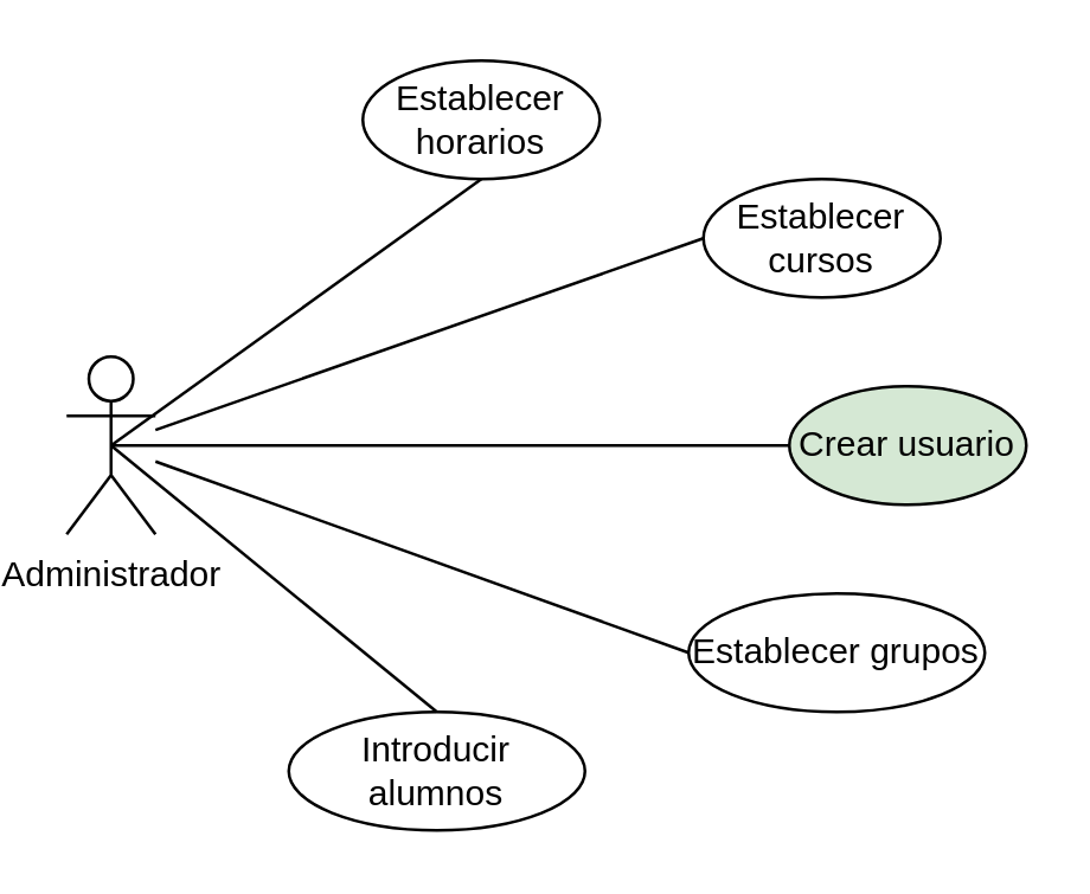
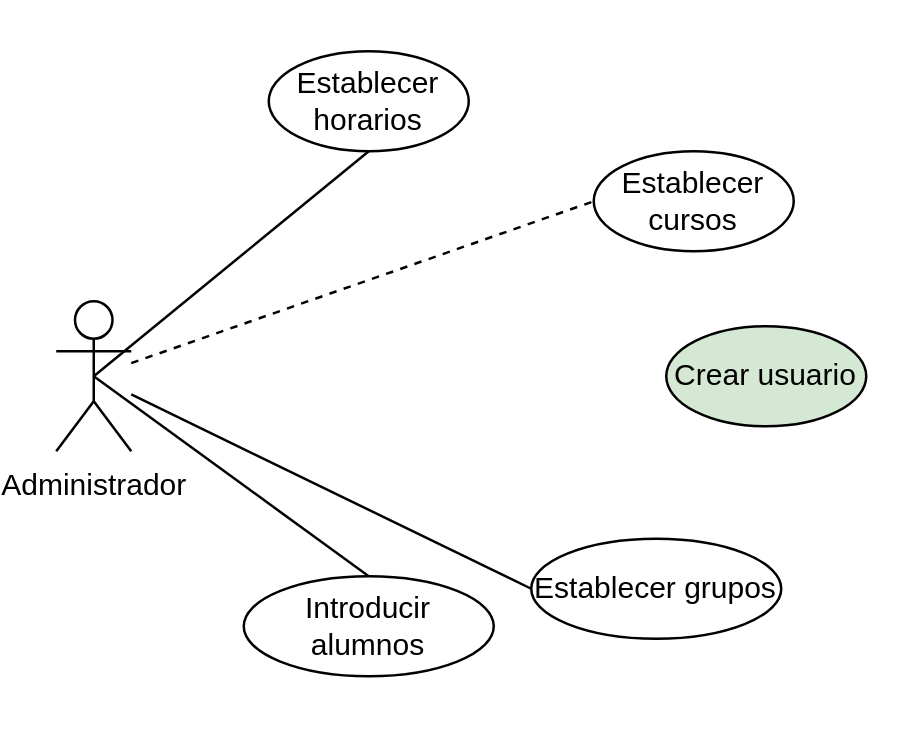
  <mxCell id="0" />
  <mxCell id="1" parent="0" />
  <mxCell id="2" value="Administrador" style="shape=umlActor;verticalLabelPosition=bottom;verticalAlign=top;html=1;outlineConnect=0;" parent="1" vertex="1"><mxGeometry x="20" y="120" width="30" height="60" as="geometry" /></mxCell>
- <mxCell id="3" value="Establecer grupos" style="ellipse;whiteSpace=wrap;html=1;" parent="1" vertex="1"><mxGeometry x="230" y="200" width="100" height="40" as="geometry" /></mxCell>
+ <mxCell id="3" value="Establecer grupos" style="ellipse;whiteSpace=wrap;html=1;" parent="1" vertex="1"><mxGeometry x="210" y="215" width="100" height="40" as="geometry" /></mxCell>
  <mxCell id="4" value="Crear usuario" style="ellipse;whiteSpace=wrap;html=1;fillColor=#d5e8d4;" parent="1" vertex="1"><mxGeometry x="264" y="130" width="80" height="40" as="geometry" /></mxCell>
- <mxCell id="5" value="Introducir alumnos" style="ellipse;whiteSpace=wrap;html=1;" parent="1" vertex="1"><mxGeometry x="95" y="240" width="100" height="40" as="geometry" /></mxCell>
- <mxCell id="6" value="Establecer horarios" style="ellipse;whiteSpace=wrap;html=1;" parent="1" vertex="1"><mxGeometry x="120" y="20" width="80" height="40" as="geometry" /></mxCell>
+ <mxCell id="5" value="Introducir alumnos" style="ellipse;whiteSpace=wrap;html=1;" parent="1" vertex="1"><mxGeometry x="95" y="230" width="100" height="40" as="geometry" /></mxCell>
+ <mxCell id="6" value="Establecer horarios" style="ellipse;whiteSpace=wrap;html=1;" parent="1" vertex="1"><mxGeometry x="105" y="20" width="80" height="40" as="geometry" /></mxCell>
  <mxCell id="7" value="Establecer cursos" style="ellipse;whiteSpace=wrap;html=1;" parent="1" vertex="1"><mxGeometry x="235" y="60" width="80" height="40" as="geometry" /></mxCell>
  <mxCell id="8" value="" style="endArrow=none;html=1;rounded=0;entryX=0.5;entryY=1;entryDx=0;entryDy=0;exitX=0.5;exitY=0.5;exitDx=0;exitDy=0;exitPerimeter=0;" edge="1" parent="1" source="2" target="6"><mxGeometry width="50" height="50" relative="1" as="geometry"><mxPoint x="40" y="190" as="sourcePoint" /><mxPoint x="90" y="140" as="targetPoint" /></mxGeometry></mxCell>
- <mxCell id="9" value="" style="endArrow=none;html=1;rounded=0;entryX=0;entryY=0.5;entryDx=0;entryDy=0;" edge="1" parent="1" source="2" target="7"><mxGeometry width="50" height="50" relative="1" as="geometry"><mxPoint x="45" y="160" as="sourcePoint" /><mxPoint x="155" y="70" as="targetPoint" /></mxGeometry></mxCell>
- <mxCell id="10" value="" style="endArrow=none;html=1;rounded=0;entryX=0;entryY=0.5;entryDx=0;entryDy=0;exitX=0.5;exitY=0.5;exitDx=0;exitDy=0;exitPerimeter=0;" edge="1" parent="1" source="2" target="4"><mxGeometry width="50" height="50" relative="1" as="geometry"><mxPoint x="55" y="170" as="sourcePoint" /><mxPoint x="165" y="80" as="targetPoint" /></mxGeometry></mxCell>
+ <mxCell id="9" value="" style="endArrow=none;html=1;rounded=0;entryX=0;entryY=0.5;entryDx=0;entryDy=0;dashed=1;" edge="1" parent="1" source="2" target="7"><mxGeometry width="50" height="50" relative="1" as="geometry"><mxPoint x="45" y="160" as="sourcePoint" /><mxPoint x="155" y="70" as="targetPoint" /></mxGeometry></mxCell>
  <mxCell id="11" value="" style="endArrow=none;html=1;rounded=0;entryX=0;entryY=0.5;entryDx=0;entryDy=0;" edge="1" parent="1" source="2" target="3"><mxGeometry width="50" height="50" relative="1" as="geometry"><mxPoint x="45" y="160" as="sourcePoint" /><mxPoint x="274" y="160" as="targetPoint" /></mxGeometry></mxCell>
  <mxCell id="12" value="" style="endArrow=none;html=1;rounded=0;entryX=0.5;entryY=0;entryDx=0;entryDy=0;exitX=0.5;exitY=0.5;exitDx=0;exitDy=0;exitPerimeter=0;" edge="1" parent="1" source="2" target="5"><mxGeometry width="50" height="50" relative="1" as="geometry"><mxPoint x="55" y="170" as="sourcePoint" /><mxPoint x="284" y="170" as="targetPoint" /></mxGeometry></mxCell>
